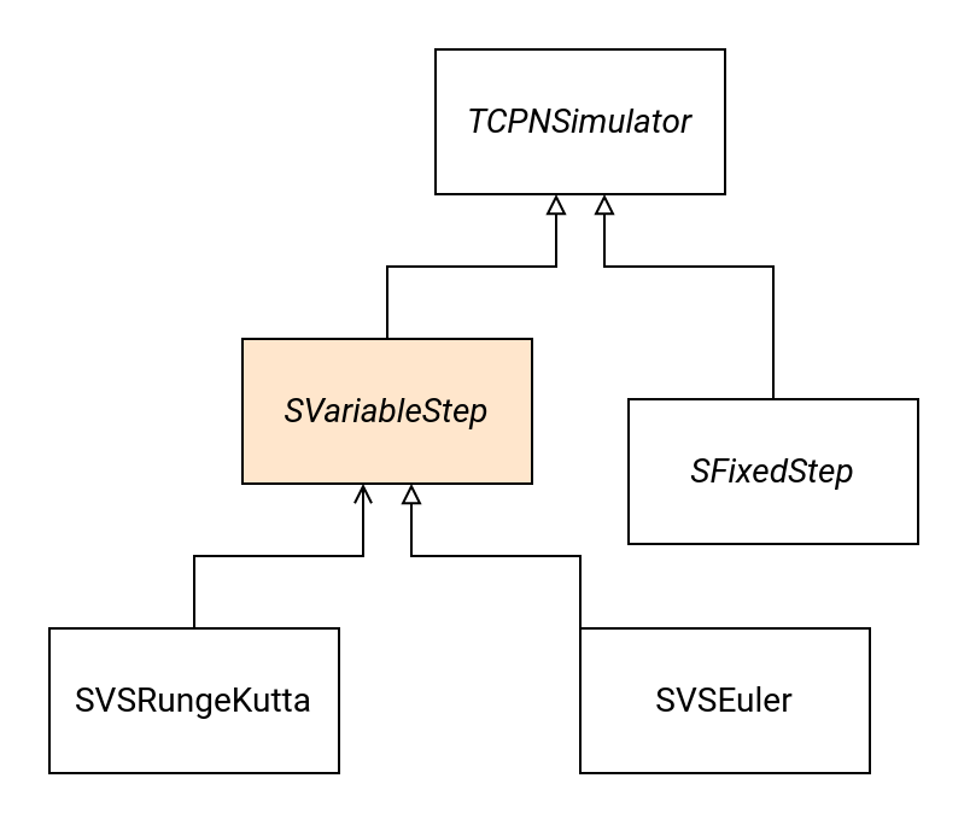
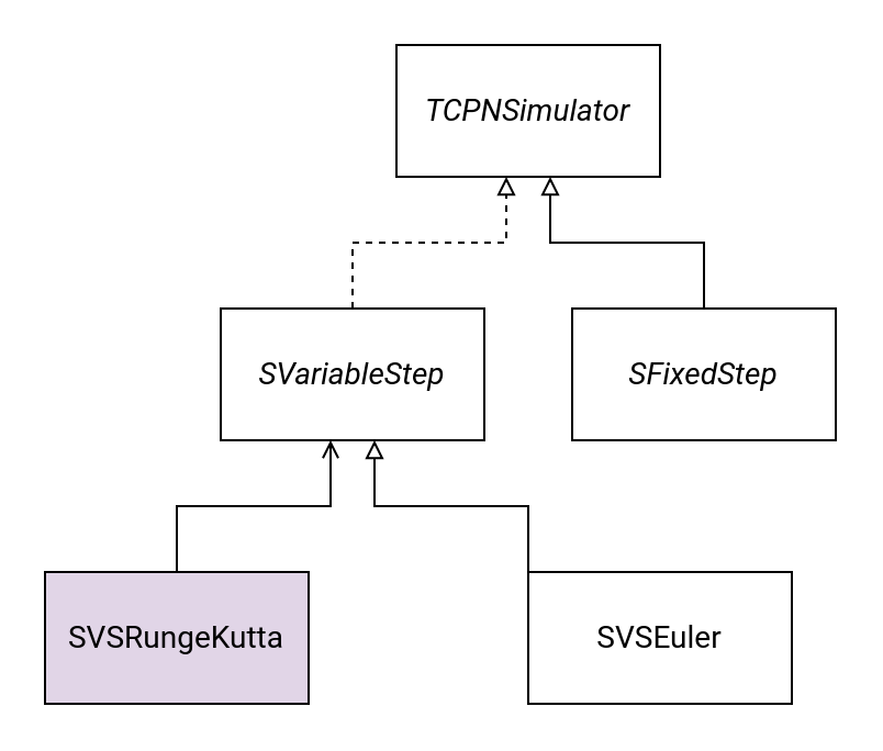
  <mxCell id="0" />
  <mxCell id="1" parent="0" />
  <mxCell id="2" value="TCPNSimulator" style="rounded=0;whiteSpace=wrap;html=1;fontStyle=2;fontFamily=Roboto;fontSource=https%3A%2F%2Ffonts.googleapis.com%2Fcss%3Ffamily%3DRoboto;fontSize=14;" parent="1" vertex="1"><mxGeometry x="180" width="120" height="60" as="geometry" y="20" /></mxCell>
  <mxCell id="3" style="rounded=0;orthogonalLoop=1;jettySize=auto;html=1;endArrow=open;endFill=0;edgeStyle=orthogonalEdgeStyle;" parent="1" source="4" target="8" edge="1"><mxGeometry relative="1" as="geometry"><Array as="points"><mxPoint x="80" y="230" /><mxPoint x="150" y="230" /></Array></mxGeometry></mxCell>
- <mxCell id="4" value="SVSRungeKutta" style="rounded=0;whiteSpace=wrap;html=1;fontFamily=Roboto;fontSource=https%3A%2F%2Ffonts.googleapis.com%2Fcss%3Ffamily%3DRoboto;fontSize=14;" parent="1" vertex="1"><mxGeometry x="20" y="260" width="120" height="60" as="geometry" /></mxCell>
+ <mxCell id="4" value="SVSRungeKutta" style="rounded=0;whiteSpace=wrap;html=1;fontFamily=Roboto;fontSource=https%3A%2F%2Ffonts.googleapis.com%2Fcss%3Ffamily%3DRoboto;fontSize=14;fillColor=#e1d5e7;" parent="1" vertex="1"><mxGeometry x="20" y="260" width="120" height="60" as="geometry" /></mxCell>
  <mxCell id="5" style="rounded=0;orthogonalLoop=1;jettySize=auto;html=1;endArrow=block;endFill=0;edgeStyle=orthogonalEdgeStyle;" parent="1" source="6" target="8" edge="1"><mxGeometry relative="1" as="geometry"><Array as="points"><mxPoint x="240" y="230" /><mxPoint x="170" y="230" /></Array></mxGeometry></mxCell>
  <mxCell id="6" value="SVSEuler" style="rounded=0;whiteSpace=wrap;html=1;fontFamily=Roboto;fontSource=https%3A%2F%2Ffonts.googleapis.com%2Fcss%3Ffamily%3DRoboto;fontStyle=0;fontSize=14;" parent="1" vertex="1"><mxGeometry x="240" y="260" width="120" height="60" as="geometry" /></mxCell>
- <mxCell id="7" style="edgeStyle=orthogonalEdgeStyle;rounded=0;orthogonalLoop=1;jettySize=auto;html=1;endArrow=block;endFill=0;" edge="1" parent="1" source="8" target="2"><mxGeometry relative="1" as="geometry"><Array as="points"><mxPoint x="160" y="110" /><mxPoint x="230" y="110" /></Array></mxGeometry></mxCell>
- <mxCell id="8" value="SVariableStep" style="rounded=0;whiteSpace=wrap;html=1;fontStyle=2;fontFamily=Roboto;fontSource=https%3A%2F%2Ffonts.googleapis.com%2Fcss%3Ffamily%3DRoboto;fontSize=14;fillColor=#ffe6cc;" vertex="1" parent="1"><mxGeometry x="100" y="140" width="120" height="60" as="geometry" /></mxCell>
+ <mxCell id="7" style="edgeStyle=orthogonalEdgeStyle;rounded=0;orthogonalLoop=1;jettySize=auto;html=1;endArrow=block;endFill=0;dashed=1;" edge="1" parent="1" source="8" target="2"><mxGeometry relative="1" as="geometry"><Array as="points"><mxPoint x="160" y="110" /><mxPoint x="230" y="110" /></Array></mxGeometry></mxCell>
+ <mxCell id="8" value="SVariableStep" style="rounded=0;whiteSpace=wrap;html=1;fontStyle=2;fontFamily=Roboto;fontSource=https%3A%2F%2Ffonts.googleapis.com%2Fcss%3Ffamily%3DRoboto;fontSize=14;" vertex="1" parent="1"><mxGeometry x="100" y="140" width="120" height="60" as="geometry" /></mxCell>
  <mxCell id="9" style="edgeStyle=orthogonalEdgeStyle;rounded=0;orthogonalLoop=1;jettySize=auto;html=1;endArrow=block;endFill=0;" edge="1" parent="1" source="10" target="2"><mxGeometry relative="1" as="geometry"><Array as="points"><mxPoint x="320" y="110" /><mxPoint x="250" y="110" /></Array></mxGeometry></mxCell>
- <mxCell id="10" value="SFixedStep" style="rounded=0;whiteSpace=wrap;html=1;fontStyle=2;fontFamily=Roboto;fontSource=https%3A%2F%2Ffonts.googleapis.com%2Fcss%3Ffamily%3DRoboto;fontSize=14;" vertex="1" parent="1"><mxGeometry x="260" y="165" width="120" height="60" as="geometry" /></mxCell>
+ <mxCell id="10" value="SFixedStep" style="rounded=0;whiteSpace=wrap;html=1;fontStyle=2;fontFamily=Roboto;fontSource=https%3A%2F%2Ffonts.googleapis.com%2Fcss%3Ffamily%3DRoboto;fontSize=14;" vertex="1" parent="1"><mxGeometry x="260" y="140" width="120" height="60" as="geometry" /></mxCell>
